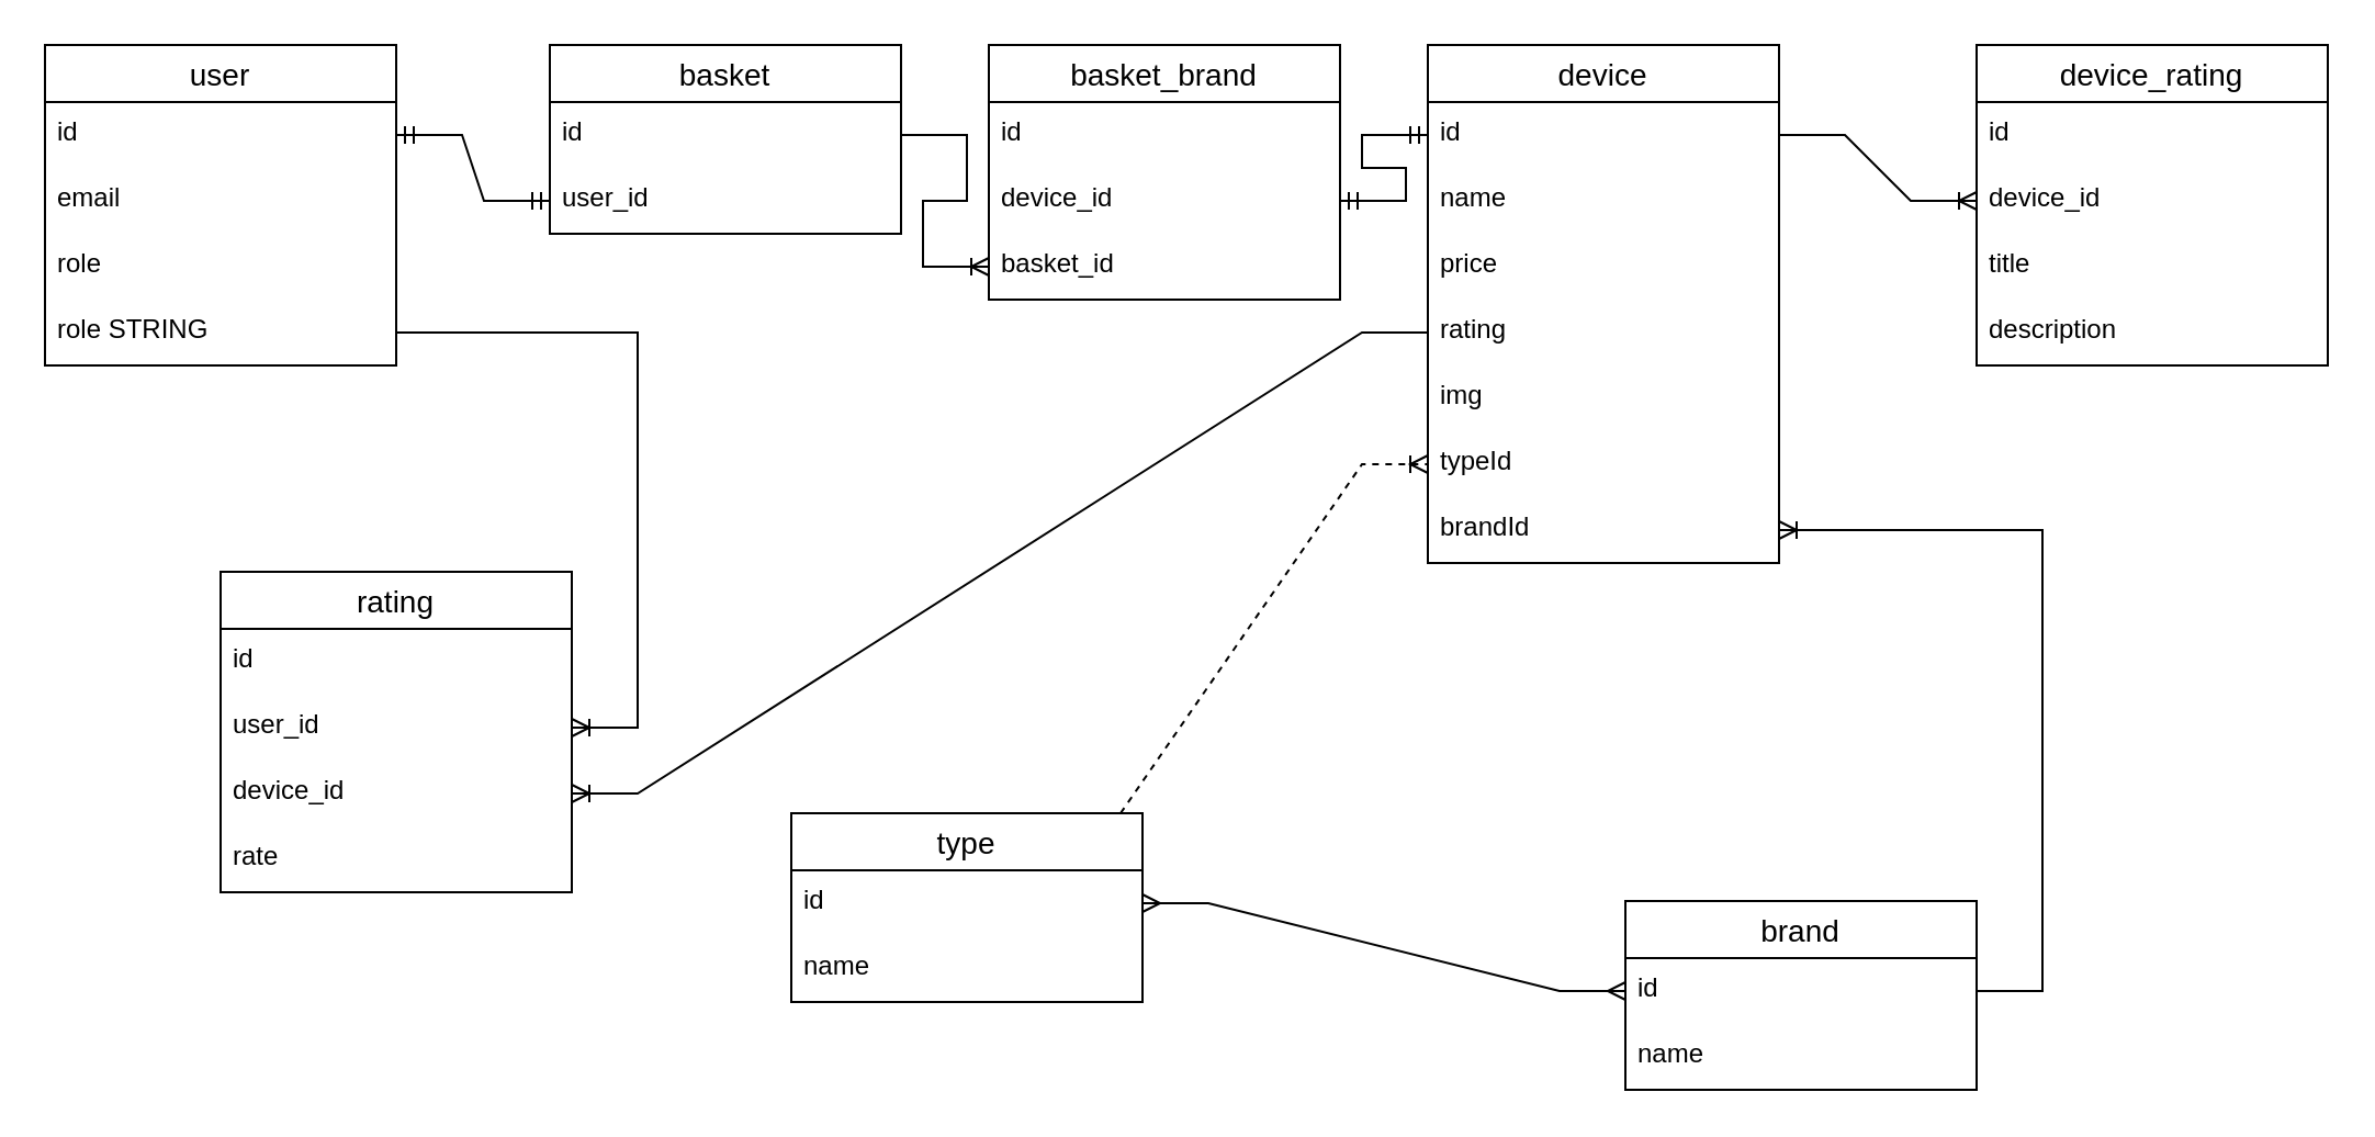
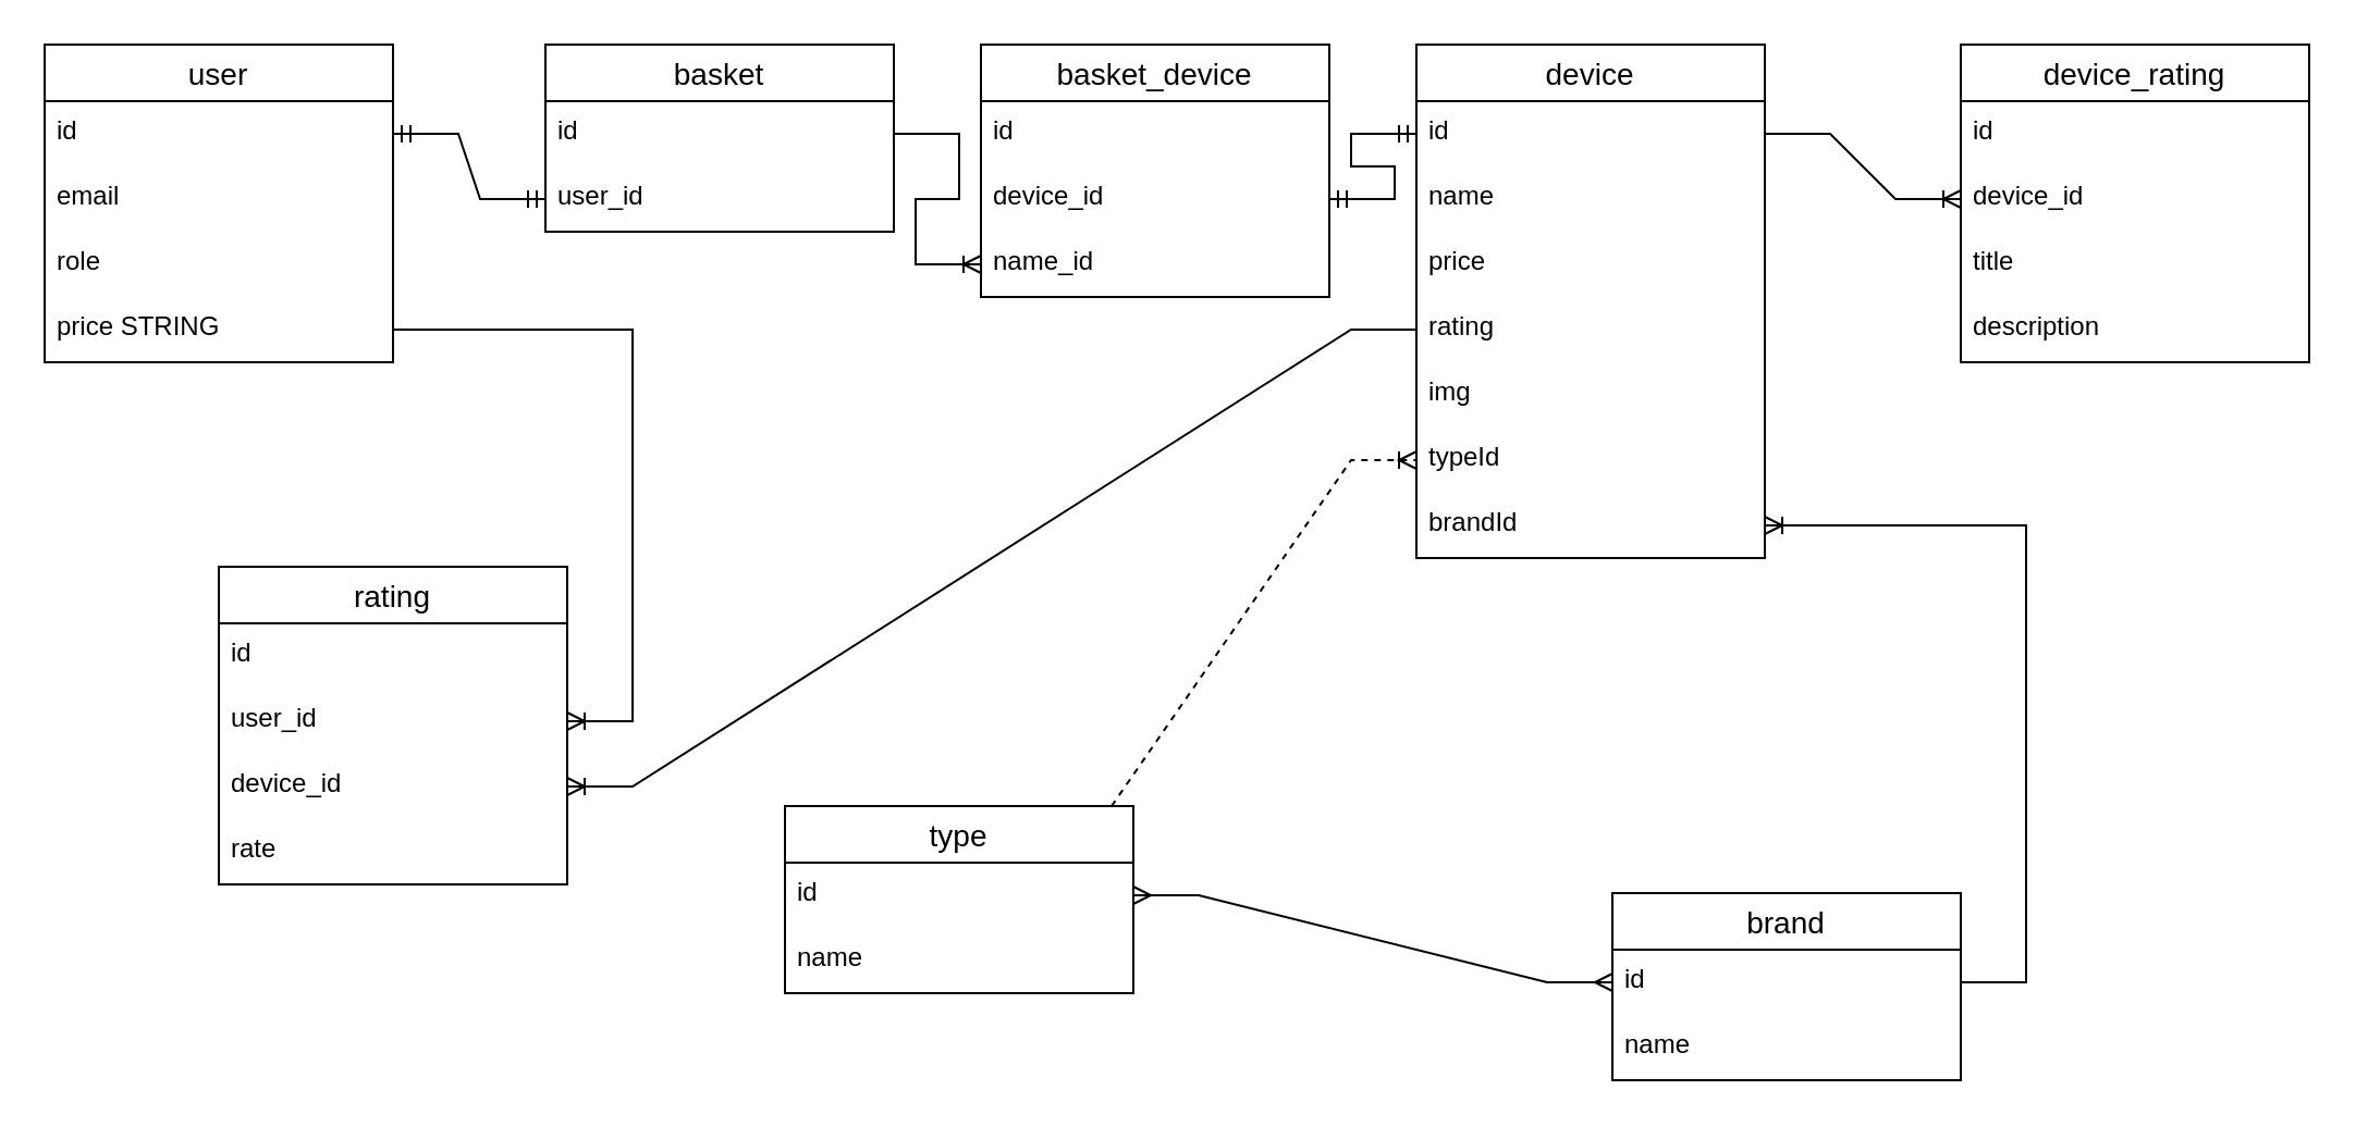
  <mxCell id="0" />
  <mxCell id="1" parent="0" />
  <mxCell id="2" value="user" style="swimlane;fontStyle=0;childLayout=stackLayout;horizontal=1;startSize=26;horizontalStack=0;resizeParent=1;resizeParentMax=0;resizeLast=0;collapsible=1;marginBottom=0;align=center;fontSize=14;" parent="1" vertex="1"><mxGeometry x="20" y="20" width="160" height="146" as="geometry" /></mxCell>
  <mxCell id="3" value="id" style="text;strokeColor=none;fillColor=none;spacingLeft=4;spacingRight=4;overflow=hidden;rotatable=0;points=[[0,0.5],[1,0.5]];portConstraint=eastwest;fontSize=12;whiteSpace=wrap;html=1;" parent="2" vertex="1"><mxGeometry y="26" width="160" height="30" as="geometry" /></mxCell>
  <mxCell id="4" value="email" style="text;strokeColor=none;fillColor=none;spacingLeft=4;spacingRight=4;overflow=hidden;rotatable=0;points=[[0,0.5],[1,0.5]];portConstraint=eastwest;fontSize=12;whiteSpace=wrap;html=1;" parent="2" vertex="1"><mxGeometry y="56" width="160" height="30" as="geometry" /></mxCell>
  <mxCell id="5" value="role" style="text;strokeColor=none;fillColor=none;spacingLeft=4;spacingRight=4;overflow=hidden;rotatable=0;points=[[0,0.5],[1,0.5]];portConstraint=eastwest;fontSize=12;whiteSpace=wrap;html=1;" parent="2" vertex="1"><mxGeometry y="86" width="160" height="30" as="geometry" /></mxCell>
- <mxCell id="6" value="role STRING" style="text;strokeColor=none;fillColor=none;spacingLeft=4;spacingRight=4;overflow=hidden;rotatable=0;points=[[0,0.5],[1,0.5]];portConstraint=eastwest;fontSize=12;whiteSpace=wrap;html=1;" parent="2" vertex="1"><mxGeometry y="116" width="160" height="30" as="geometry" /></mxCell>
+ <mxCell id="6" value="price STRING" style="text;strokeColor=none;fillColor=none;spacingLeft=4;spacingRight=4;overflow=hidden;rotatable=0;points=[[0,0.5],[1,0.5]];portConstraint=eastwest;fontSize=12;whiteSpace=wrap;html=1;" parent="2" vertex="1"><mxGeometry y="116" width="160" height="30" as="geometry" /></mxCell>
  <mxCell id="7" value="basket" style="swimlane;fontStyle=0;childLayout=stackLayout;horizontal=1;startSize=26;horizontalStack=0;resizeParent=1;resizeParentMax=0;resizeLast=0;collapsible=1;marginBottom=0;align=center;fontSize=14;" parent="1" vertex="1"><mxGeometry x="250" y="20" width="160" height="86" as="geometry" /></mxCell>
  <mxCell id="8" value="id" style="text;strokeColor=none;fillColor=none;spacingLeft=4;spacingRight=4;overflow=hidden;rotatable=0;points=[[0,0.5],[1,0.5]];portConstraint=eastwest;fontSize=12;whiteSpace=wrap;html=1;" parent="7" vertex="1"><mxGeometry y="26" width="160" height="30" as="geometry" /></mxCell>
  <mxCell id="9" value="user_id&lt;br&gt;" style="text;strokeColor=none;fillColor=none;spacingLeft=4;spacingRight=4;overflow=hidden;rotatable=0;points=[[0,0.5],[1,0.5]];portConstraint=eastwest;fontSize=12;whiteSpace=wrap;html=1;" parent="7" vertex="1"><mxGeometry y="56" width="160" height="30" as="geometry" /></mxCell>
  <mxCell id="10" value="" style="edgeStyle=entityRelationEdgeStyle;fontSize=12;html=1;endArrow=ERmandOne;startArrow=ERmandOne;rounded=0;entryX=0;entryY=0.5;entryDx=0;entryDy=0;exitX=1;exitY=0.5;exitDx=0;exitDy=0;" parent="1" source="3" target="9" edge="1"><mxGeometry width="100" height="100" relative="1" as="geometry"><mxPoint x="60" y="130" as="sourcePoint" /><mxPoint x="160" y="30" as="targetPoint" /></mxGeometry></mxCell>
  <mxCell id="11" value="device" style="swimlane;fontStyle=0;childLayout=stackLayout;horizontal=1;startSize=26;horizontalStack=0;resizeParent=1;resizeParentMax=0;resizeLast=0;collapsible=1;marginBottom=0;align=center;fontSize=14;" parent="1" vertex="1"><mxGeometry x="650" y="20" width="160" height="236" as="geometry" /></mxCell>
  <mxCell id="12" value="id" style="text;strokeColor=none;fillColor=none;spacingLeft=4;spacingRight=4;overflow=hidden;rotatable=0;points=[[0,0.5],[1,0.5]];portConstraint=eastwest;fontSize=12;whiteSpace=wrap;html=1;" parent="11" vertex="1"><mxGeometry y="26" width="160" height="30" as="geometry" /></mxCell>
  <mxCell id="13" value="name" style="text;strokeColor=none;fillColor=none;spacingLeft=4;spacingRight=4;overflow=hidden;rotatable=0;points=[[0,0.5],[1,0.5]];portConstraint=eastwest;fontSize=12;whiteSpace=wrap;html=1;" parent="11" vertex="1"><mxGeometry y="56" width="160" height="30" as="geometry" /></mxCell>
  <mxCell id="14" value="price" style="text;strokeColor=none;fillColor=none;spacingLeft=4;spacingRight=4;overflow=hidden;rotatable=0;points=[[0,0.5],[1,0.5]];portConstraint=eastwest;fontSize=12;whiteSpace=wrap;html=1;" parent="11" vertex="1"><mxGeometry y="86" width="160" height="30" as="geometry" /></mxCell>
  <mxCell id="15" value="rating" style="text;strokeColor=none;fillColor=none;spacingLeft=4;spacingRight=4;overflow=hidden;rotatable=0;points=[[0,0.5],[1,0.5]];portConstraint=eastwest;fontSize=12;whiteSpace=wrap;html=1;" parent="11" vertex="1"><mxGeometry y="116" width="160" height="30" as="geometry" /></mxCell>
  <mxCell id="16" value="img" style="text;strokeColor=none;fillColor=none;spacingLeft=4;spacingRight=4;overflow=hidden;rotatable=0;points=[[0,0.5],[1,0.5]];portConstraint=eastwest;fontSize=12;whiteSpace=wrap;html=1;" parent="11" vertex="1"><mxGeometry y="146" width="160" height="30" as="geometry" /></mxCell>
  <mxCell id="17" value="typeId" style="text;strokeColor=none;fillColor=none;spacingLeft=4;spacingRight=4;overflow=hidden;rotatable=0;points=[[0,0.5],[1,0.5]];portConstraint=eastwest;fontSize=12;whiteSpace=wrap;html=1;" parent="11" vertex="1"><mxGeometry y="176" width="160" height="30" as="geometry" /></mxCell>
  <mxCell id="18" value="brandId" style="text;strokeColor=none;fillColor=none;spacingLeft=4;spacingRight=4;overflow=hidden;rotatable=0;points=[[0,0.5],[1,0.5]];portConstraint=eastwest;fontSize=12;whiteSpace=wrap;html=1;" parent="11" vertex="1"><mxGeometry y="206" width="160" height="30" as="geometry" /></mxCell>
  <mxCell id="19" value="type" style="swimlane;fontStyle=0;childLayout=stackLayout;horizontal=1;startSize=26;horizontalStack=0;resizeParent=1;resizeParentMax=0;resizeLast=0;collapsible=1;marginBottom=0;align=center;fontSize=14;" parent="1" vertex="1"><mxGeometry x="360" y="370" width="160" height="86" as="geometry" /></mxCell>
  <mxCell id="20" value="id" style="text;strokeColor=none;fillColor=none;spacingLeft=4;spacingRight=4;overflow=hidden;rotatable=0;points=[[0,0.5],[1,0.5]];portConstraint=eastwest;fontSize=12;whiteSpace=wrap;html=1;" parent="19" vertex="1"><mxGeometry y="26" width="160" height="30" as="geometry" /></mxCell>
  <mxCell id="21" value="name" style="text;strokeColor=none;fillColor=none;spacingLeft=4;spacingRight=4;overflow=hidden;rotatable=0;points=[[0,0.5],[1,0.5]];portConstraint=eastwest;fontSize=12;whiteSpace=wrap;html=1;" parent="19" vertex="1"><mxGeometry y="56" width="160" height="30" as="geometry" /></mxCell>
  <mxCell id="22" value="brand" style="swimlane;fontStyle=0;childLayout=stackLayout;horizontal=1;startSize=26;horizontalStack=0;resizeParent=1;resizeParentMax=0;resizeLast=0;collapsible=1;marginBottom=0;align=center;fontSize=14;" parent="1" vertex="1"><mxGeometry x="740" y="410" width="160" height="86" as="geometry" /></mxCell>
  <mxCell id="23" value="id" style="text;strokeColor=none;fillColor=none;spacingLeft=4;spacingRight=4;overflow=hidden;rotatable=0;points=[[0,0.5],[1,0.5]];portConstraint=eastwest;fontSize=12;whiteSpace=wrap;html=1;" parent="22" vertex="1"><mxGeometry y="26" width="160" height="30" as="geometry" /></mxCell>
  <mxCell id="24" value="name" style="text;strokeColor=none;fillColor=none;spacingLeft=4;spacingRight=4;overflow=hidden;rotatable=0;points=[[0,0.5],[1,0.5]];portConstraint=eastwest;fontSize=12;whiteSpace=wrap;html=1;" parent="22" vertex="1"><mxGeometry y="56" width="160" height="30" as="geometry" /></mxCell>
  <mxCell id="25" value="" style="edgeStyle=entityRelationEdgeStyle;fontSize=12;html=1;endArrow=ERoneToMany;rounded=0;entryX=0;entryY=0.5;entryDx=0;entryDy=0;exitX=0.75;exitY=0;exitDx=0;exitDy=0;dashed=1;" parent="1" source="19" target="17" edge="1"><mxGeometry width="100" height="100" relative="1" as="geometry"><mxPoint x="420" y="240" as="sourcePoint" /><mxPoint x="520" y="140" as="targetPoint" /></mxGeometry></mxCell>
  <mxCell id="26" value="" style="edgeStyle=entityRelationEdgeStyle;fontSize=12;html=1;endArrow=ERoneToMany;rounded=0;" parent="1" source="23" target="18" edge="1"><mxGeometry width="100" height="100" relative="1" as="geometry"><mxPoint x="930" y="380" as="sourcePoint" /><mxPoint x="720" y="280" as="targetPoint" /></mxGeometry></mxCell>
  <mxCell id="27" value="" style="edgeStyle=entityRelationEdgeStyle;fontSize=12;html=1;endArrow=ERmany;startArrow=ERmany;rounded=0;" parent="1" source="20" target="23" edge="1"><mxGeometry width="100" height="100" relative="1" as="geometry"><mxPoint x="240" y="430" as="sourcePoint" /><mxPoint x="340" y="330" as="targetPoint" /></mxGeometry></mxCell>
  <mxCell id="28" value="device_rating" style="swimlane;fontStyle=0;childLayout=stackLayout;horizontal=1;startSize=26;horizontalStack=0;resizeParent=1;resizeParentMax=0;resizeLast=0;collapsible=1;marginBottom=0;align=center;fontSize=14;" parent="1" vertex="1"><mxGeometry x="900" y="20" width="160" height="146" as="geometry" /></mxCell>
  <mxCell id="29" value="id" style="text;strokeColor=none;fillColor=none;spacingLeft=4;spacingRight=4;overflow=hidden;rotatable=0;points=[[0,0.5],[1,0.5]];portConstraint=eastwest;fontSize=12;whiteSpace=wrap;html=1;" parent="28" vertex="1"><mxGeometry y="26" width="160" height="30" as="geometry" /></mxCell>
  <mxCell id="30" value="device_id" style="text;strokeColor=none;fillColor=none;spacingLeft=4;spacingRight=4;overflow=hidden;rotatable=0;points=[[0,0.5],[1,0.5]];portConstraint=eastwest;fontSize=12;whiteSpace=wrap;html=1;" parent="28" vertex="1"><mxGeometry y="56" width="160" height="30" as="geometry" /></mxCell>
  <mxCell id="31" value="title" style="text;strokeColor=none;fillColor=none;spacingLeft=4;spacingRight=4;overflow=hidden;rotatable=0;points=[[0,0.5],[1,0.5]];portConstraint=eastwest;fontSize=12;whiteSpace=wrap;html=1;" parent="28" vertex="1"><mxGeometry y="86" width="160" height="30" as="geometry" /></mxCell>
  <mxCell id="32" value="description" style="text;strokeColor=none;fillColor=none;spacingLeft=4;spacingRight=4;overflow=hidden;rotatable=0;points=[[0,0.5],[1,0.5]];portConstraint=eastwest;fontSize=12;whiteSpace=wrap;html=1;" parent="28" vertex="1"><mxGeometry y="116" width="160" height="30" as="geometry" /></mxCell>
  <mxCell id="33" value="" style="edgeStyle=entityRelationEdgeStyle;fontSize=12;html=1;endArrow=ERoneToMany;rounded=0;" parent="1" source="12" target="30" edge="1"><mxGeometry width="100" height="100" relative="1" as="geometry"><mxPoint x="580" y="310" as="sourcePoint" /><mxPoint x="680" y="210" as="targetPoint" /></mxGeometry></mxCell>
- <mxCell id="34" value="basket_brand" style="swimlane;fontStyle=0;childLayout=stackLayout;horizontal=1;startSize=26;horizontalStack=0;resizeParent=1;resizeParentMax=0;resizeLast=0;collapsible=1;marginBottom=0;align=center;fontSize=14;" parent="1" vertex="1"><mxGeometry x="450" y="20" width="160" height="116" as="geometry" /></mxCell>
+ <mxCell id="34" value="basket_device" style="swimlane;fontStyle=0;childLayout=stackLayout;horizontal=1;startSize=26;horizontalStack=0;resizeParent=1;resizeParentMax=0;resizeLast=0;collapsible=1;marginBottom=0;align=center;fontSize=14;" parent="1" vertex="1"><mxGeometry x="450" y="20" width="160" height="116" as="geometry" /></mxCell>
  <mxCell id="35" value="id" style="text;strokeColor=none;fillColor=none;spacingLeft=4;spacingRight=4;overflow=hidden;rotatable=0;points=[[0,0.5],[1,0.5]];portConstraint=eastwest;fontSize=12;whiteSpace=wrap;html=1;" parent="34" vertex="1"><mxGeometry y="26" width="160" height="30" as="geometry" /></mxCell>
  <mxCell id="36" value="device_id" style="text;strokeColor=none;fillColor=none;spacingLeft=4;spacingRight=4;overflow=hidden;rotatable=0;points=[[0,0.5],[1,0.5]];portConstraint=eastwest;fontSize=12;whiteSpace=wrap;html=1;" parent="34" vertex="1"><mxGeometry y="56" width="160" height="30" as="geometry" /></mxCell>
- <mxCell id="37" value="basket_id" style="text;strokeColor=none;fillColor=none;spacingLeft=4;spacingRight=4;overflow=hidden;rotatable=0;points=[[0,0.5],[1,0.5]];portConstraint=eastwest;fontSize=12;whiteSpace=wrap;html=1;" parent="34" vertex="1"><mxGeometry y="86" width="160" height="30" as="geometry" /></mxCell>
+ <mxCell id="37" value="name_id" style="text;strokeColor=none;fillColor=none;spacingLeft=4;spacingRight=4;overflow=hidden;rotatable=0;points=[[0,0.5],[1,0.5]];portConstraint=eastwest;fontSize=12;whiteSpace=wrap;html=1;" parent="34" vertex="1"><mxGeometry y="86" width="160" height="30" as="geometry" /></mxCell>
  <mxCell id="38" value="" style="edgeStyle=entityRelationEdgeStyle;fontSize=12;html=1;endArrow=ERmandOne;startArrow=ERmandOne;rounded=0;" parent="1" source="36" target="12" edge="1"><mxGeometry width="100" height="100" relative="1" as="geometry"><mxPoint x="430" y="310" as="sourcePoint" /><mxPoint x="530" y="210" as="targetPoint" /></mxGeometry></mxCell>
  <mxCell id="39" value="" style="edgeStyle=entityRelationEdgeStyle;fontSize=12;html=1;endArrow=ERoneToMany;rounded=0;" parent="1" source="8" target="37" edge="1"><mxGeometry width="100" height="100" relative="1" as="geometry"><mxPoint x="280" y="290" as="sourcePoint" /><mxPoint x="380" y="190" as="targetPoint" /></mxGeometry></mxCell>
  <mxCell id="40" value="rating" style="swimlane;fontStyle=0;childLayout=stackLayout;horizontal=1;startSize=26;horizontalStack=0;resizeParent=1;resizeParentMax=0;resizeLast=0;collapsible=1;marginBottom=0;align=center;fontSize=14;" parent="1" vertex="1"><mxGeometry x="100" y="260" width="160" height="146" as="geometry" /></mxCell>
  <mxCell id="41" value="id" style="text;strokeColor=none;fillColor=none;spacingLeft=4;spacingRight=4;overflow=hidden;rotatable=0;points=[[0,0.5],[1,0.5]];portConstraint=eastwest;fontSize=12;whiteSpace=wrap;html=1;" parent="40" vertex="1"><mxGeometry y="26" width="160" height="30" as="geometry" /></mxCell>
  <mxCell id="42" value="user_id&lt;br&gt;" style="text;strokeColor=none;fillColor=none;spacingLeft=4;spacingRight=4;overflow=hidden;rotatable=0;points=[[0,0.5],[1,0.5]];portConstraint=eastwest;fontSize=12;whiteSpace=wrap;html=1;" parent="40" vertex="1"><mxGeometry y="56" width="160" height="30" as="geometry" /></mxCell>
  <mxCell id="43" value="device_id" style="text;strokeColor=none;fillColor=none;spacingLeft=4;spacingRight=4;overflow=hidden;rotatable=0;points=[[0,0.5],[1,0.5]];portConstraint=eastwest;fontSize=12;whiteSpace=wrap;html=1;" parent="40" vertex="1"><mxGeometry y="86" width="160" height="30" as="geometry" /></mxCell>
  <mxCell id="44" value="rate" style="text;strokeColor=none;fillColor=none;spacingLeft=4;spacingRight=4;overflow=hidden;rotatable=0;points=[[0,0.5],[1,0.5]];portConstraint=eastwest;fontSize=12;whiteSpace=wrap;html=1;" parent="40" vertex="1"><mxGeometry y="116" width="160" height="30" as="geometry" /></mxCell>
  <mxCell id="45" value="" style="edgeStyle=entityRelationEdgeStyle;fontSize=12;html=1;endArrow=ERoneToMany;rounded=0;" parent="1" source="15" target="43" edge="1"><mxGeometry width="100" height="100" relative="1" as="geometry"><mxPoint x="360" y="310" as="sourcePoint" /><mxPoint x="460" y="210" as="targetPoint" /></mxGeometry></mxCell>
  <mxCell id="46" value="" style="edgeStyle=entityRelationEdgeStyle;fontSize=12;html=1;endArrow=ERoneToMany;rounded=0;" parent="1" source="6" target="42" edge="1"><mxGeometry width="100" height="100" relative="1" as="geometry"><mxPoint x="10" y="290" as="sourcePoint" /><mxPoint x="110" y="190" as="targetPoint" /></mxGeometry></mxCell>
